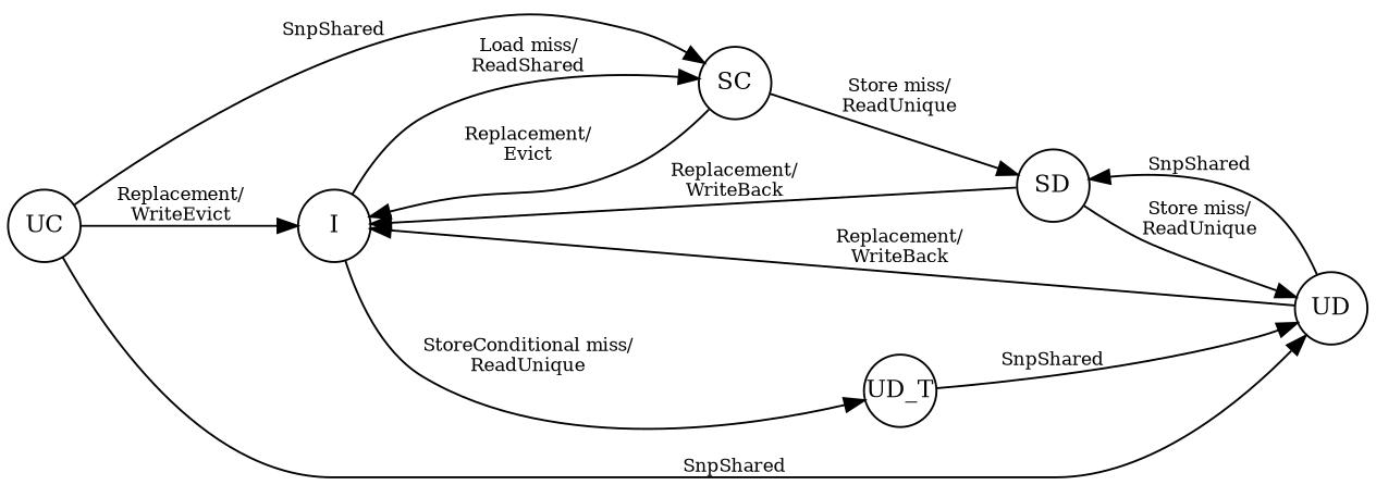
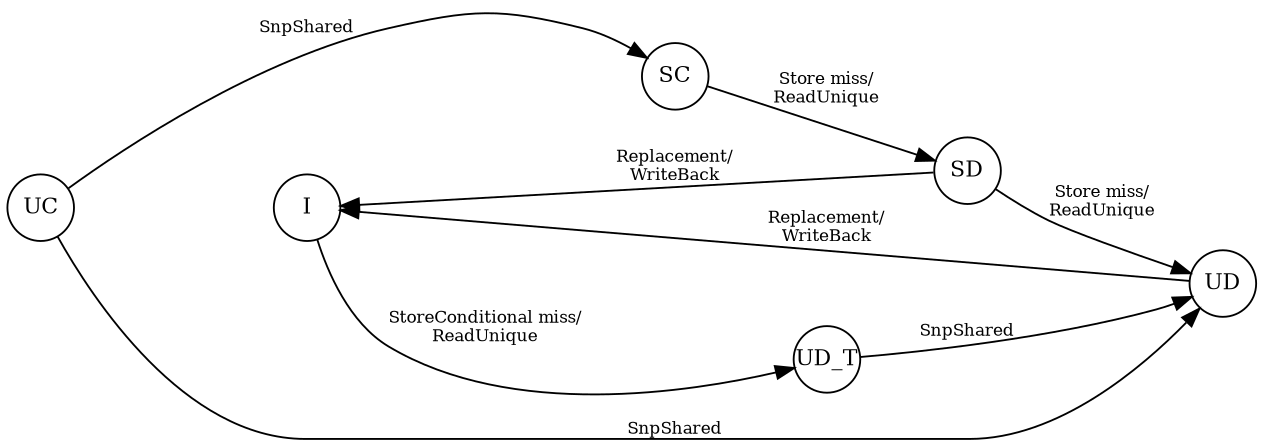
  digraph {
    rankdir=LR
    node [fixedsize=true fontsize=12 shape=circle]
    edge [fontsize=9]
    I
    SC
    UD_T
    SD
    UD
    UC
-   I -> SC [label="Load miss/\nReadShared"]
    I -> UD_T [label="StoreConditional miss/\nReadUnique"]
-   SC -> I [label="Replacement/\nEvict"]
    SC -> SD [label="Store miss/\nReadUnique"]
    UD_T -> UD [label=SnpShared]
    SD -> I [label="Replacement/\nWriteBack"]
    SD -> UD [label="Store miss/\nReadUnique"]
    UD -> I [label="Replacement/\nWriteBack"]
-   UD -> SD [label=SnpShared]
-   UC -> I [label="Replacement/\nWriteEvict"]
    UC -> SC [label=SnpShared]
    UC -> UD [label=SnpShared]
  }
